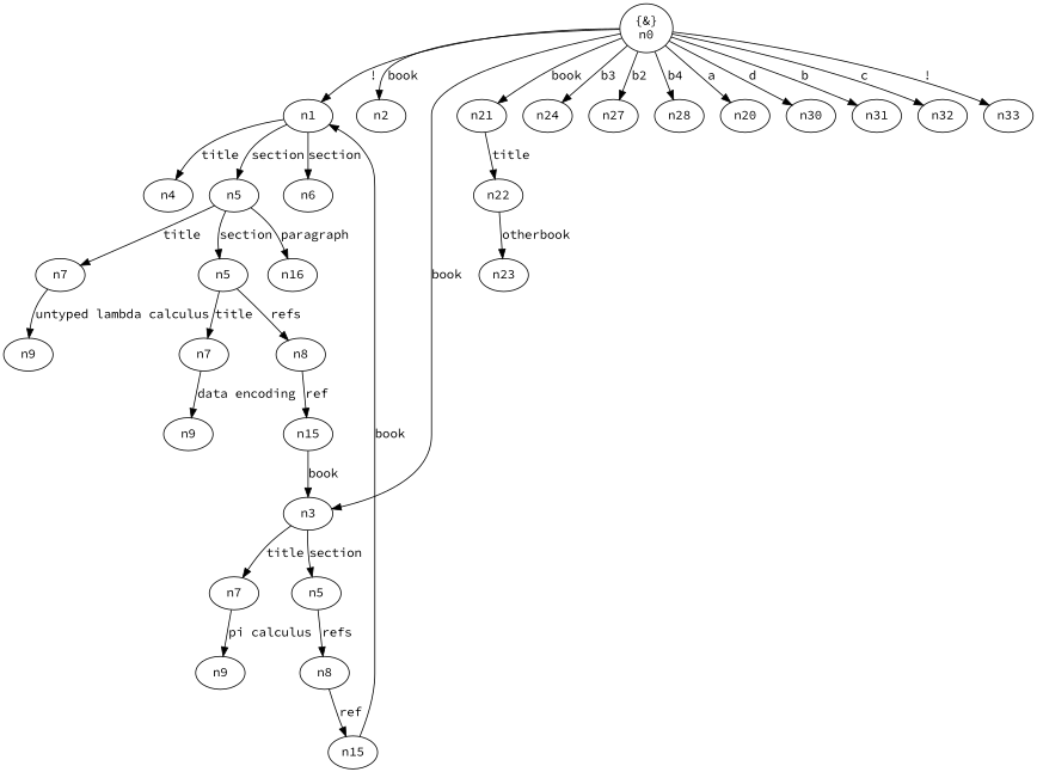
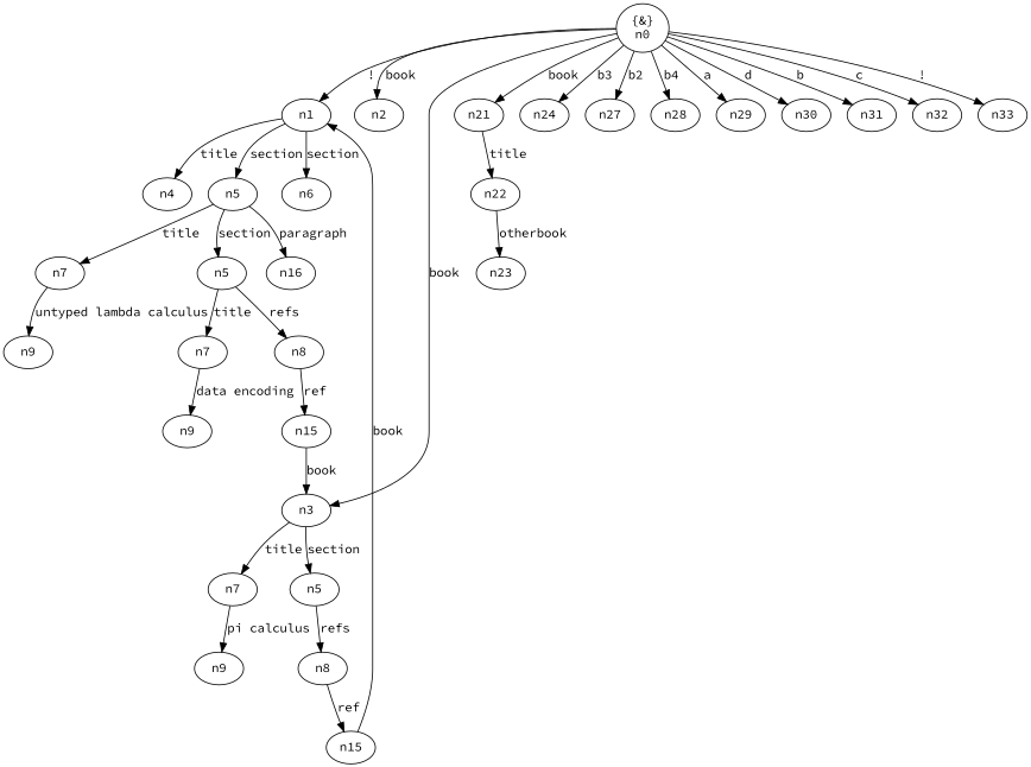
  digraph {
    fontcolor=black
    fontname="Source Code Pro"
    fontsize=14
    ordering=out
    node [fontcolor=black fontname="Source Code Pro" fontsize=14 shape=ellipse style=solid]
    edge [fontcolor=black fontname="Source Code Pro" fontsize=14 style=solid]
    n0 [label="{&}\n\N"]
    n1
    n2
    n3
    n21
    n24
    n27
    n28
-   n29 [label=n20]
+   n29
    n30
    n31
    n32
    n33
    n4
    n5
    n6
    n25 [label=n7]
    n45 [label=n5]
    n22
    n7
    n11 [label=n5]
    n16
    n26 [label=n9]
    n47 [label=n8]
    n9
    n12 [label=n7]
    n13 [label=n8]
    n14 [label=n9]
    n15
    n49 [label=n15]
    n23
    n0 -> n1 [label="!"]
    n0 -> n2 [label=book]
    n0 -> n3 [label=book]
    n0 -> n21 [label=book]
    n0 -> n24 [label=b3]
    n0 -> n27 [label=b2]
    n0 -> n28 [label=b4]
    n0 -> n29 [label=a]
    n0 -> n30 [label=d]
    n0 -> n31 [label=b]
    n0 -> n32 [label=c]
    n0 -> n33 [label="!"]
    n1 -> n4 [label=title]
    n1 -> n5 [label=section]
    n1 -> n6 [label=section]
    n3 -> n25 [label=title]
    n3 -> n45 [label=section]
    n21 -> n22 [label=title]
    n5 -> n7 [label=title]
    n5 -> n11 [label=section]
    n5 -> n16 [label=paragraph]
    n25 -> n26 [label="pi calculus"]
    n45 -> n47 [label=refs]
    n22 -> n23 [label=otherbook]
    n7 -> n9 [label="untyped lambda calculus"]
    n11 -> n12 [label=title]
    n11 -> n13 [label=refs]
    n47 -> n49 [label=ref]
    n12 -> n14 [label="data encoding"]
    n13 -> n15 [label=ref]
    n15 -> n3 [label=book]
    n49 -> n1 [label=book]
  }
